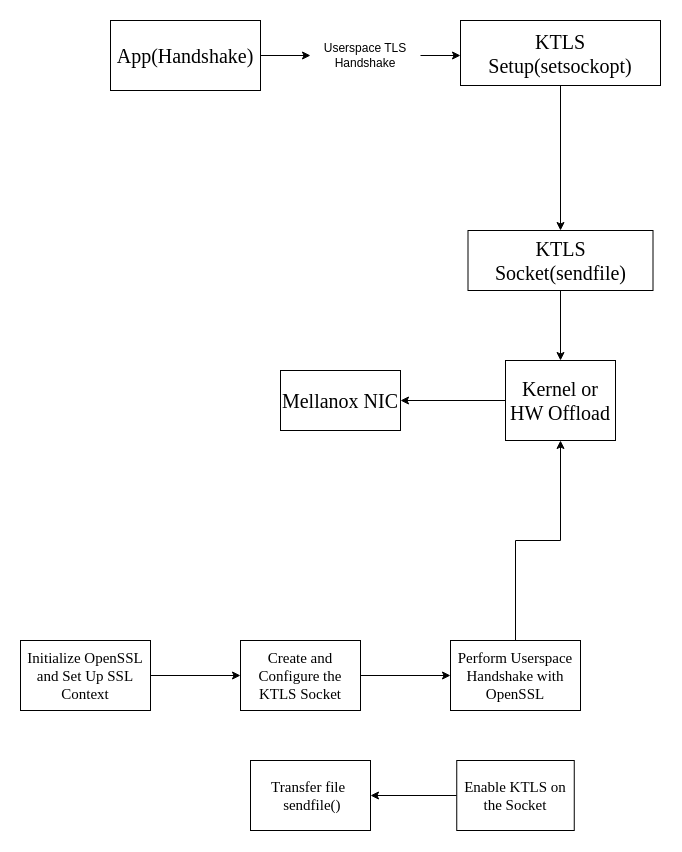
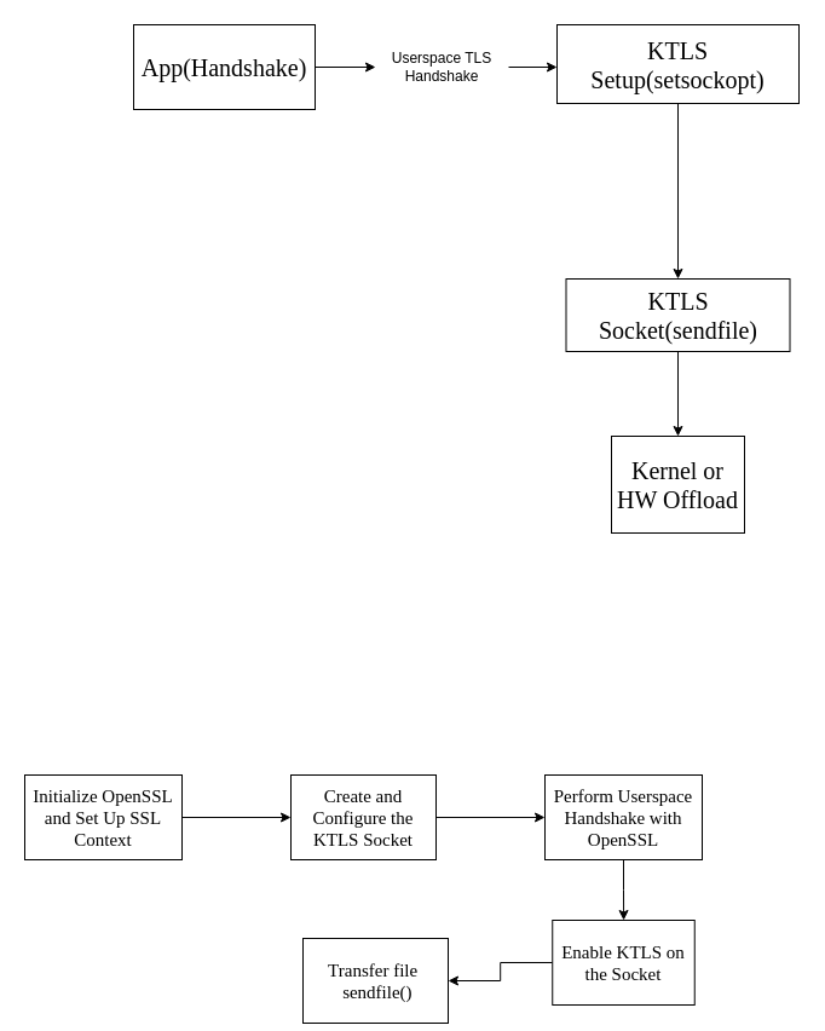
  <mxCell id="0" />
  <mxCell id="1" parent="0" />
  <mxCell id="2" value="&lt;font style=&quot;font-size: 20px;&quot; face=&quot;Times New Roman&quot;&gt;App(Handshake)&lt;/font&gt;" style="rounded=0;whiteSpace=wrap;html=1;" vertex="1" parent="1"><mxGeometry x="110" y="20" width="150" height="70" as="geometry" /></mxCell>
  <mxCell id="3" value="" style="endArrow=classic;html=1;rounded=0;exitX=1;exitY=0.5;exitDx=0;exitDy=0;" edge="1" parent="1" source="5"><mxGeometry width="50" height="50" relative="1" as="geometry"><mxPoint x="370" y="270" as="sourcePoint" /><mxPoint x="460" y="55" as="targetPoint" /></mxGeometry></mxCell>
  <mxCell id="4" value="" style="endArrow=classic;html=1;rounded=0;exitX=1;exitY=0.5;exitDx=0;exitDy=0;" edge="1" parent="1" source="2" target="5"><mxGeometry width="50" height="50" relative="1" as="geometry"><mxPoint x="260" y="55" as="sourcePoint" /><mxPoint x="430" y="55" as="targetPoint" /></mxGeometry></mxCell>
  <mxCell id="5" value="Userspace TLS Handshake" style="text;html=1;align=center;verticalAlign=middle;whiteSpace=wrap;rounded=0;" vertex="1" parent="1"><mxGeometry x="310" y="40" width="110" height="30" as="geometry" /></mxCell>
  <mxCell id="6" value="&lt;font face=&quot;Times New Roman&quot; style=&quot;font-size: 20px;&quot;&gt;KTLS Setup(setsockopt)&lt;/font&gt;" style="rounded=0;whiteSpace=wrap;html=1;" vertex="1" parent="1"><mxGeometry x="460" y="20" width="200" height="65" as="geometry" /></mxCell>
  <mxCell id="7" value="" style="endArrow=classic;html=1;rounded=0;exitX=0.5;exitY=1;exitDx=0;exitDy=0;" edge="1" parent="1" source="6"><mxGeometry width="50" height="50" relative="1" as="geometry"><mxPoint x="370" y="270" as="sourcePoint" /><mxPoint x="560" y="230" as="targetPoint" /></mxGeometry></mxCell>
  <mxCell id="8" value="&lt;font face=&quot;Times New Roman&quot; style=&quot;font-size: 20px;&quot;&gt;KTLS Socket(sendfile)&lt;/font&gt;" style="rounded=0;whiteSpace=wrap;html=1;" vertex="1" parent="1"><mxGeometry x="467.5" y="230" width="185" height="60" as="geometry" /></mxCell>
  <mxCell id="9" value="" style="endArrow=classic;html=1;rounded=0;exitX=0.5;exitY=1;exitDx=0;exitDy=0;" edge="1" parent="1" source="8" target="10"><mxGeometry width="50" height="50" relative="1" as="geometry"><mxPoint x="370" y="270" as="sourcePoint" /><mxPoint x="560" y="390" as="targetPoint" /></mxGeometry></mxCell>
  <mxCell id="10" value="&lt;font face=&quot;Times New Roman&quot; style=&quot;font-size: 20px;&quot;&gt;Kernel or HW Offload&lt;/font&gt;" style="rounded=0;whiteSpace=wrap;html=1;" vertex="1" parent="1"><mxGeometry x="505" y="360" width="110" height="80" as="geometry" /></mxCell>
- <mxCell id="11" value="" style="endArrow=classic;html=1;rounded=0;exitX=0;exitY=0.5;exitDx=0;exitDy=0;" edge="1" parent="1" source="10" target="12"><mxGeometry width="50" height="50" relative="1" as="geometry"><mxPoint x="370" y="270" as="sourcePoint" /><mxPoint x="340" y="400" as="targetPoint" /></mxGeometry></mxCell>
- <mxCell id="12" value="&lt;font face=&quot;Times New Roman&quot; style=&quot;font-size: 20px;&quot;&gt;Mellanox NIC&lt;/font&gt;" style="rounded=0;whiteSpace=wrap;html=1;" vertex="1" parent="1"><mxGeometry x="280" y="370" width="120" height="60" as="geometry" /></mxCell>
  <mxCell id="13" value="&lt;font style=&quot;font-size: 15px;&quot; face=&quot;Times New Roman&quot;&gt;Initialize OpenSSL and Set Up SSL Context&lt;/font&gt;" style="rounded=0;whiteSpace=wrap;html=1;" vertex="1" parent="1"><mxGeometry x="20" y="640" width="130" height="70" as="geometry" /></mxCell>
  <mxCell id="14" value="" style="endArrow=classic;html=1;rounded=0;exitX=1;exitY=0.5;exitDx=0;exitDy=0;" edge="1" parent="1" source="13" target="15"><mxGeometry width="50" height="50" relative="1" as="geometry"><mxPoint x="320" y="610" as="sourcePoint" /><mxPoint x="260" y="675" as="targetPoint" /></mxGeometry></mxCell>
  <mxCell id="15" value="&lt;font style=&quot;font-size: 15px;&quot; face=&quot;Times New Roman&quot;&gt;Create and Configure the KTLS Socket&lt;/font&gt;" style="rounded=0;whiteSpace=wrap;html=1;" vertex="1" parent="1"><mxGeometry x="240" y="640" width="120" height="70" as="geometry" /></mxCell>
  <mxCell id="16" value="" style="endArrow=classic;html=1;rounded=0;exitX=1;exitY=0.5;exitDx=0;exitDy=0;" edge="1" parent="1" source="15" target="18"><mxGeometry width="50" height="50" relative="1" as="geometry"><mxPoint x="390" y="710" as="sourcePoint" /><mxPoint x="460" y="675" as="targetPoint" /></mxGeometry></mxCell>
- <mxCell id="17" value="" style="edgeStyle=orthogonalEdgeStyle;rounded=0;orthogonalLoop=1;jettySize=auto;html=1;" edge="1" parent="1" source="18" target="10"><mxGeometry relative="1" as="geometry" /></mxCell>
+ <mxCell id="17" value="" style="edgeStyle=orthogonalEdgeStyle;rounded=0;orthogonalLoop=1;jettySize=auto;html=1;" edge="1" parent="1" source="18" target="20"><mxGeometry relative="1" as="geometry" /></mxCell>
  <mxCell id="18" value="&lt;font style=&quot;font-size: 15px;&quot; face=&quot;Times New Roman&quot;&gt;Perform Userspace Handshake with OpenSSL&lt;/font&gt;" style="rounded=0;whiteSpace=wrap;html=1;" vertex="1" parent="1"><mxGeometry x="450" y="640" width="130" height="70" as="geometry" /></mxCell>
  <mxCell id="19" value="" style="edgeStyle=orthogonalEdgeStyle;rounded=0;orthogonalLoop=1;jettySize=auto;html=1;" edge="1" parent="1" source="20" target="21"><mxGeometry relative="1" as="geometry" /></mxCell>
  <mxCell id="20" value="&lt;font style=&quot;font-size: 15px;&quot; face=&quot;Times New Roman&quot;&gt;Enable KTLS on the Socket&lt;/font&gt;" style="whiteSpace=wrap;html=1;rounded=0;" vertex="1" parent="1"><mxGeometry x="456.25" y="760" width="117.5" height="70" as="geometry" /></mxCell>
- <mxCell id="21" value="&lt;font style=&quot;font-size: 15px;&quot; face=&quot;Times New Roman&quot;&gt;Transfer file&amp;nbsp; &amp;nbsp;&lt;/font&gt;&lt;span style=&quot;font-size: 15px; font-family: &amp;quot;Times New Roman&amp;quot;; background-color: transparent; color: light-dark(rgb(0, 0, 0), rgb(255, 255, 255));&quot;&gt;sendfile()&lt;/span&gt;" style="whiteSpace=wrap;html=1;rounded=0;" vertex="1" parent="1"><mxGeometry x="250" y="760" width="120" height="70" as="geometry" /></mxCell>
+ <mxCell id="21" value="&lt;font style=&quot;font-size: 15px;&quot; face=&quot;Times New Roman&quot;&gt;Transfer file&amp;nbsp; &amp;nbsp;&lt;/font&gt;&lt;span style=&quot;font-size: 15px; font-family: &amp;quot;Times New Roman&amp;quot;; background-color: transparent; color: light-dark(rgb(0, 0, 0), rgb(255, 255, 255));&quot;&gt;sendfile()&lt;/span&gt;" style="whiteSpace=wrap;html=1;rounded=0;" vertex="1" parent="1"><mxGeometry x="250" y="775" width="120" height="70" as="geometry" /></mxCell>
